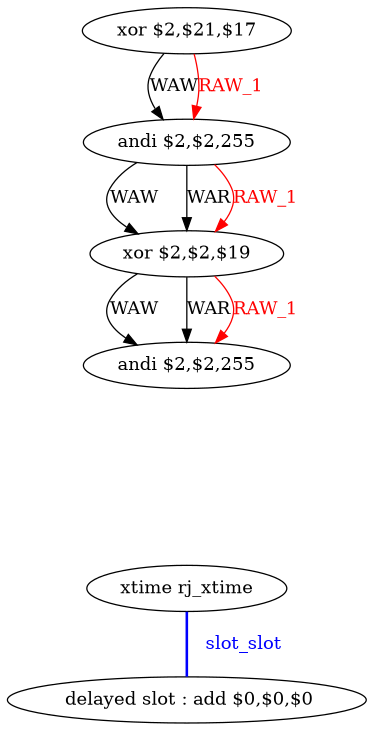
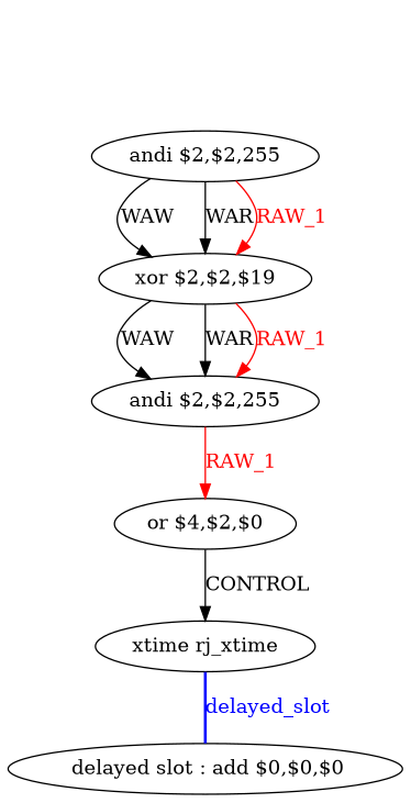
  digraph {
    node [shape=ellipse]
    n1 [label=" delayed slot : add $0,$0,$0"]
    n2 [label="xtime rj_xtime"]
-   n3 [label="xor $2,$21,$17"]
    n4 [label="andi $2,$2,255"]
    n5 [label="xor $2,$2,$19"]
    n6 [label="andi $2,$2,255"]
-   n2 -> n1 [color=blue dir=none fontcolor=blue label=slot_slot style=bold]
-   n3 -> n4 [label=WAW]
-   n3 -> n4 [color=red fontcolor=red label=RAW_1]
+   n7 [label="or $4,$2,$0"]
+   n2 -> n1 [color=blue dir=none fontcolor=blue label=delayed_slot style=bold]
    n4 -> n5 [label=WAW]
    n4 -> n5 [label=WAR]
    n4 -> n5 [color=red fontcolor=red label=RAW_1]
    n5 -> n6 [label=WAW]
    n5 -> n6 [label=WAR]
    n5 -> n6 [color=red fontcolor=red label=RAW_1]
+   n6 -> n7 [color=red fontcolor=red label=RAW_1]
+   n7 -> n2 [label=CONTROL]
  }
